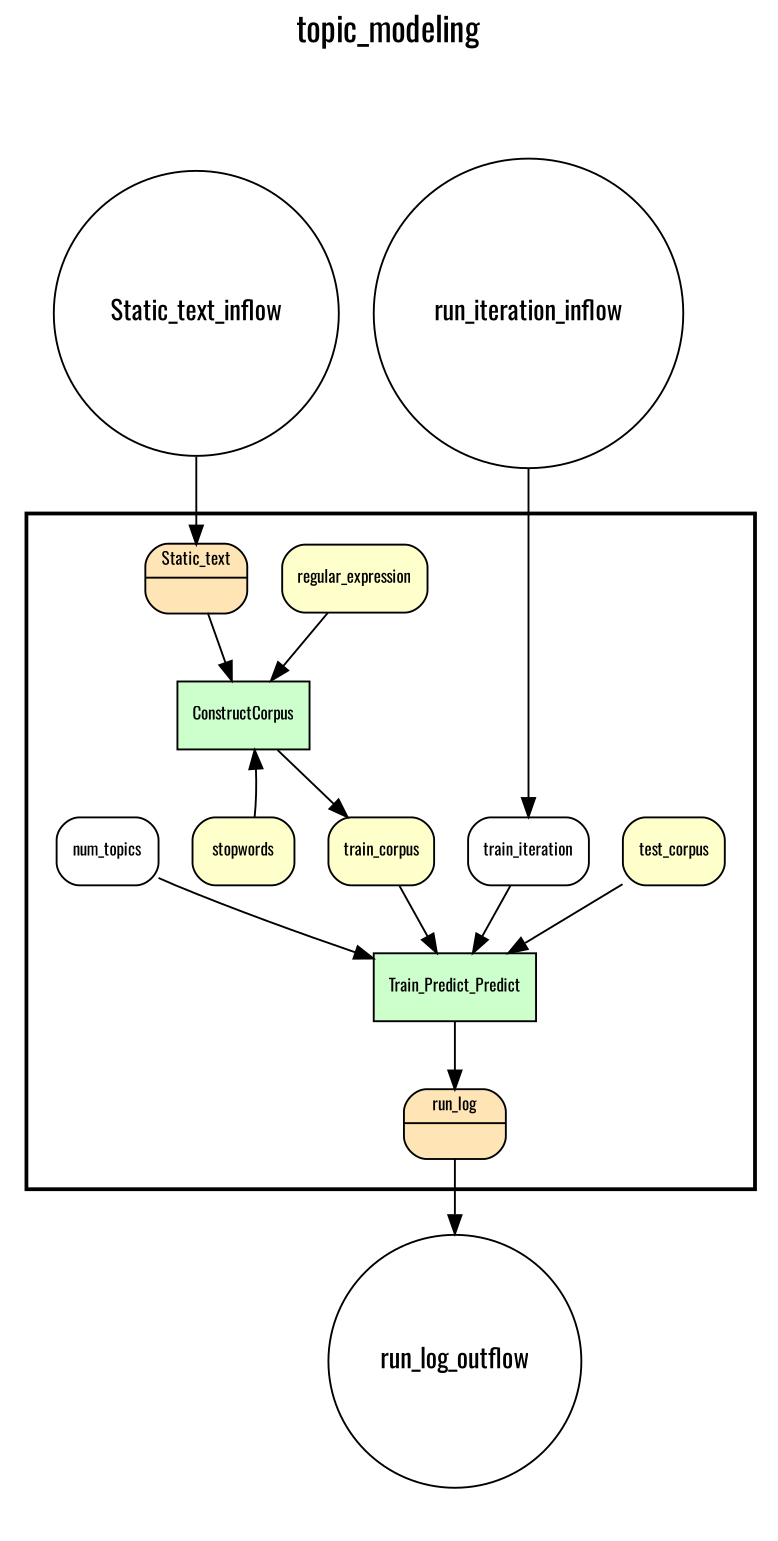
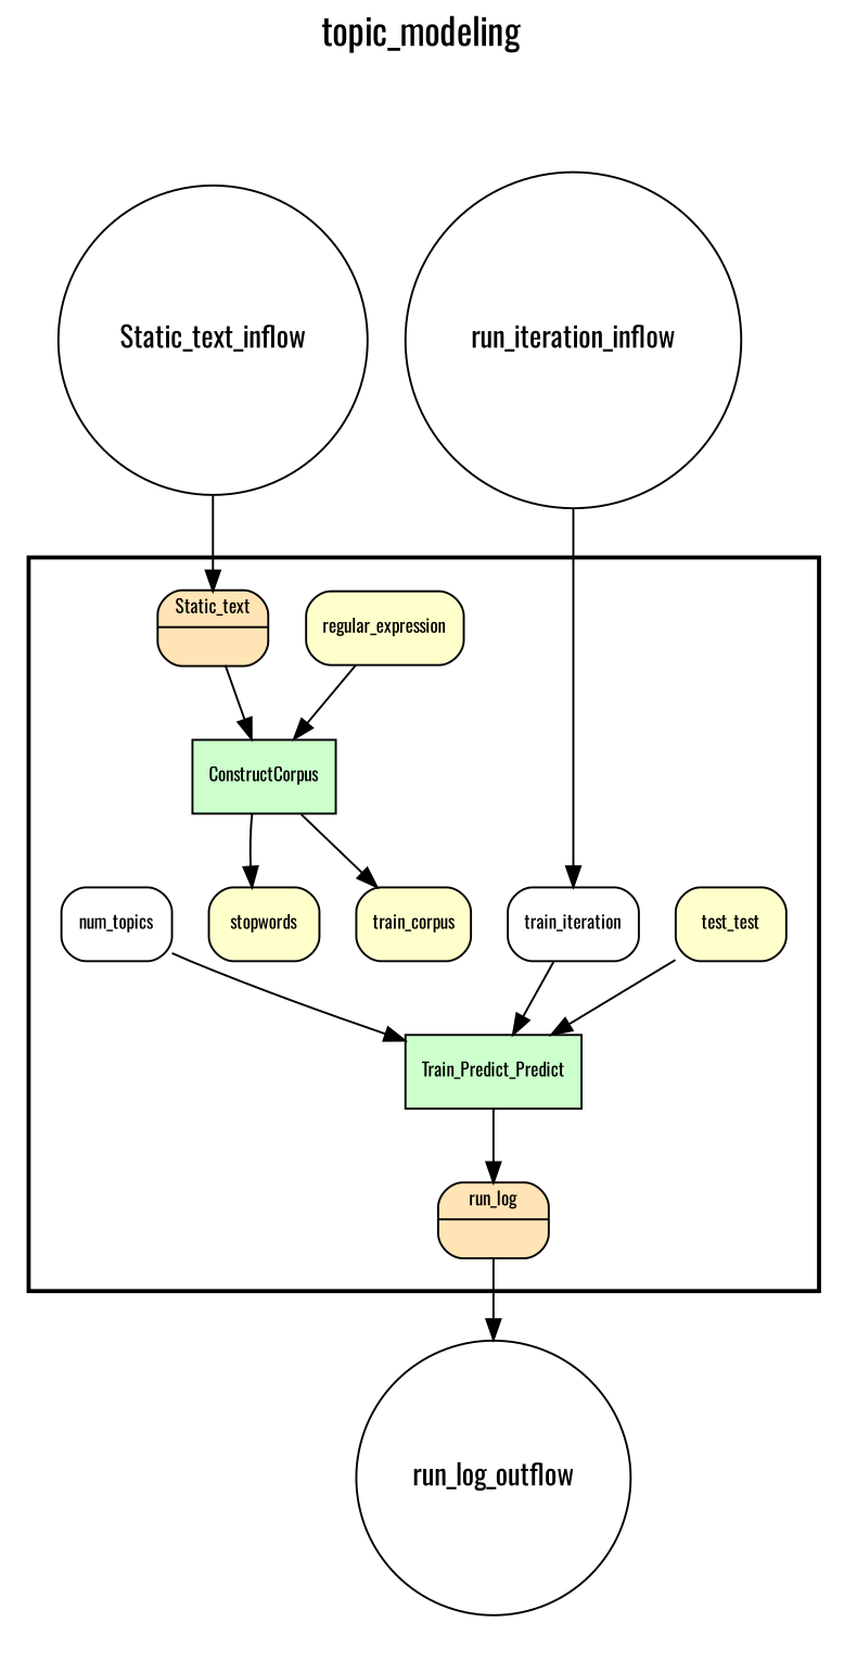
  digraph {
    fontname=Oswald
    fontsize=18
    label=topic_modeling
    labelloc=t
    rankdir=TB
    node [fillcolor="#FFFFFF" fontname=Oswald fontsize=9 peripheries=1 shape=box style="rounded,filled"]
    edge [fontname=Oswald]
    ConstructCorpus [fillcolor="#CCFFCC" style=filled]
    n2 [fillcolor="#CCFFCC" label=Train_Predict_Predict style=filled]
    stopwords [fillcolor="#FFFFCC"]
    regular_expression [fillcolor="#FFFFCC"]
    train_corpus [fillcolor="#FFFFCC"]
-   test_corpus [fillcolor="#FFFFCC"]
+   test_corpus [fillcolor="#FFFFCC" label=test_test]
    n7 [fillcolor="#FFE4B5" label="{<f0> Static_text |<f1>}" rankdir=LR shape=record]
    n8 [fillcolor="#FFE4B5" label="{<f0> run_log |<f1>}" rankdir=LR shape=record]
    n9 [label=train_iteration]
    num_topics
    Static_text_inflow [shape=circle width=0.2 fontsize="" style=""]
    n12 [label=run_iteration_inflow shape=circle width=0.2 fontsize="" style=""]
    run_log_outflow [shape=circle width=0.2 fontsize="" style=""]
    subgraph cluster_1 {
      color=black
      label=""
      penwidth=2
      subgraph cluster_2 {
        color=white
        label=""
        penwidth=2
        ConstructCorpus
        n2
        stopwords
        regular_expression
        train_corpus
        test_corpus
        n7
        n8
        n9
        num_topics
      }
    }
    subgraph cluster_3 {
      color=white
      label=""
      penwidth=2
      subgraph cluster_4 {
        color=white
        label=""
        penwidth=2
        Static_text_inflow
        n12
      }
    }
    subgraph cluster_5 {
      color=white
      label=""
      penwidth=2
      subgraph cluster_6 {
        color=white
        label=""
        penwidth=2
        run_log_outflow
      }
    }
    ConstructCorpus -> train_corpus
    n2 -> n8
-   stopwords -> ConstructCorpus
+   ConstructCorpus -> stopwords
    regular_expression -> ConstructCorpus
-   train_corpus -> n2
    test_corpus -> n2
    n7 -> ConstructCorpus
    n8 -> run_log_outflow
    n9 -> n2
    num_topics -> n2
    Static_text_inflow -> n7
    n12 -> n9
  }
